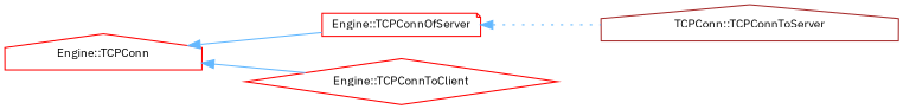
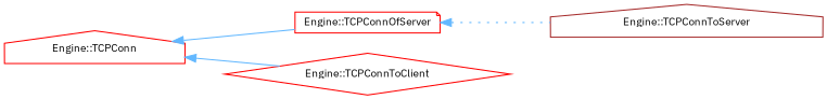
  digraph {
    fontname="IBM Plex Sans"
    rankdir=LR
    node [color=red fillcolor=white fontname="IBM Plex Sans" fontsize=10 shape=house style=filled]
    edge [color=steelblue1 dir=back fontname="IBM Plex Sans" fontsize=10 labelfontname=Helvetica labelfontsize=10 style=solid]
    n1 [height=0.2 label="Engine::TCPConn" width=0.4]
    n2 [height=0.2 label="Engine::TCPConnOfServer" shape=note width=0.4]
    n3 [height=0.2 label="Engine::TCPConnToClient" shape=diamond width=0.4]
-   n4 [color=brown height=0.2 label="TCPConn::TCPConnToServer" width=0.4]
+   n4 [color=brown height=0.2 label="Engine::TCPConnToServer" width=0.4]
    n1 -> n2
    n1 -> n3
    n2 -> n4 [style=dotted]
  }
